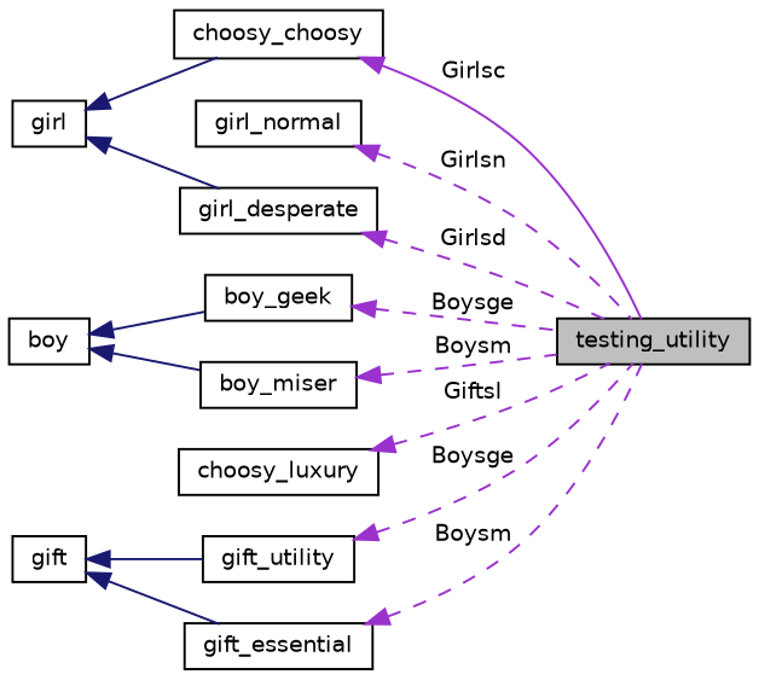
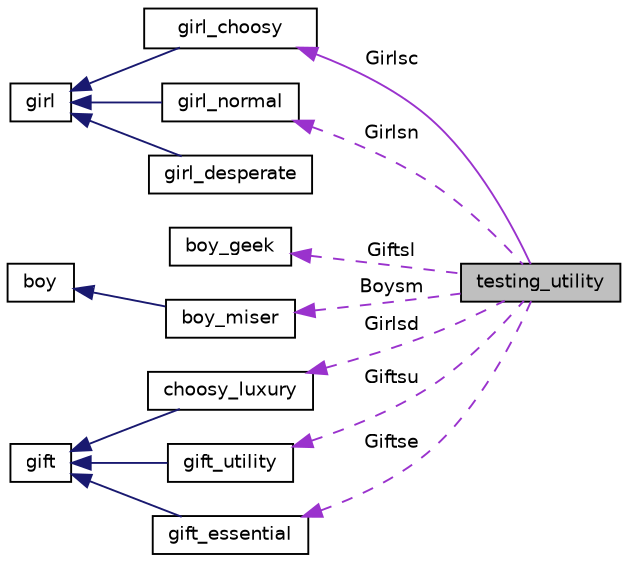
  digraph {
    rankdir=LR
    node [color=black fillcolor=white fontname=Helvetica fontsize=10 shape=record style=filled]
    edge [color=darkorchid3 dir=back fontname=Helvetica fontsize=10 labelfontname=Helvetica labelfontsize=10 style=solid]
    n1 [fillcolor=grey75 fontcolor=black height=0.2 label=testing_utility width=0.4]
-   n2 [height=0.2 label=choosy_choosy width=0.4]
+   n2 [height=0.2 label=girl_choosy width=0.4]
    n3 [height=0.2 label=girl width=0.4]
    n4 [height=0.2 label=girl_normal width=0.4]
    n5 [height=0.2 label=girl_desperate width=0.4]
    n6 [height=0.2 label=boy_geek width=0.4]
    n7 [height=0.2 label=boy width=0.4]
    n8 [height=0.2 label=boy_miser width=0.4]
    n9 [height=0.2 label=choosy_luxury width=0.4]
    n10 [height=0.2 label=gift width=0.4]
    n11 [height=0.2 label=gift_utility width=0.4]
    n12 [height=0.2 label=gift_essential width=0.4]
    n2 -> n1 [label=" Girlsc"]
    n3 -> n2 [color=midnightblue]
+   n3 -> n4 [color=midnightblue]
    n3 -> n5 [color=midnightblue]
    n4 -> n1 [label=" Girlsn" style=dashed]
-   n5 -> n1 [label=" Girlsd" style=dashed]
-   n6 -> n1 [label=" Boysge" style=dashed]
-   n7 -> n6 [color=midnightblue]
+   n6 -> n1 [label=" Giftsl" style=dashed]
    n7 -> n8 [color=midnightblue]
    n8 -> n1 [label=" Boysm" style=dashed]
-   n9 -> n1 [label=" Giftsl" style=dashed]
+   n9 -> n1 [label=" Girlsd" style=dashed]
+   n10 -> n9 [color=midnightblue]
    n10 -> n11 [color=midnightblue]
    n10 -> n12 [color=midnightblue]
-   n11 -> n1 [label=" Boysge" style=dashed]
-   n12 -> n1 [label=" Boysm" style=dashed]
+   n11 -> n1 [label=" Giftsu" style=dashed]
+   n12 -> n1 [label=" Giftse" style=dashed]
  }
